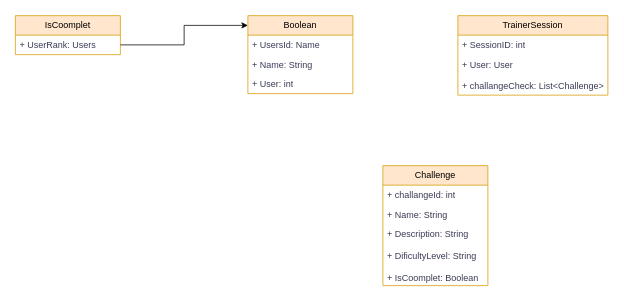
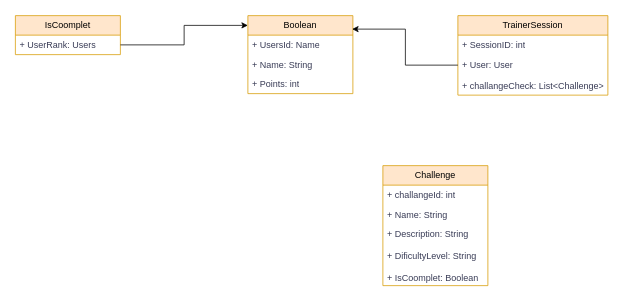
  <mxCell id="0" />
  <mxCell id="1" parent="0" />
  <mxCell id="2" value="Boolean" style="swimlane;fontStyle=0;childLayout=stackLayout;horizontal=1;startSize=26;fillColor=#ffe6cc;horizontalStack=0;resizeParent=1;resizeParentMax=0;resizeLast=0;collapsible=1;marginBottom=0;whiteSpace=wrap;html=1;labelBackgroundColor=none;strokeColor=#d79b00;" vertex="1" parent="1"><mxGeometry x="330" y="20" width="140" height="104" as="geometry" /></mxCell>
  <mxCell id="3" value="+ UsersId: Name" style="text;strokeColor=none;fillColor=none;align=left;verticalAlign=top;spacingLeft=4;spacingRight=4;overflow=hidden;rotatable=0;points=[[0,0.5],[1,0.5]];portConstraint=eastwest;whiteSpace=wrap;html=1;labelBackgroundColor=none;fontColor=#393C56;" vertex="1" parent="2"><mxGeometry y="26" width="140" height="26" as="geometry" /></mxCell>
  <mxCell id="4" value="+ Name: String" style="text;strokeColor=none;fillColor=none;align=left;verticalAlign=top;spacingLeft=4;spacingRight=4;overflow=hidden;rotatable=0;points=[[0,0.5],[1,0.5]];portConstraint=eastwest;whiteSpace=wrap;html=1;labelBackgroundColor=none;fontColor=#393C56;" vertex="1" parent="2"><mxGeometry y="52" width="140" height="26" as="geometry" /></mxCell>
- <mxCell id="5" value="+ User: int" style="text;strokeColor=none;fillColor=none;align=left;verticalAlign=top;spacingLeft=4;spacingRight=4;overflow=hidden;rotatable=0;points=[[0,0.5],[1,0.5]];portConstraint=eastwest;whiteSpace=wrap;html=1;labelBackgroundColor=none;fontColor=#393C56;" vertex="1" parent="2"><mxGeometry y="78" width="140" height="26" as="geometry" /></mxCell>
+ <mxCell id="5" value="+ Points: int" style="text;strokeColor=none;fillColor=none;align=left;verticalAlign=top;spacingLeft=4;spacingRight=4;overflow=hidden;rotatable=0;points=[[0,0.5],[1,0.5]];portConstraint=eastwest;whiteSpace=wrap;html=1;labelBackgroundColor=none;fontColor=#393C56;" vertex="1" parent="2"><mxGeometry y="78" width="140" height="26" as="geometry" /></mxCell>
  <mxCell id="6" value="IsCoomplet" style="swimlane;fontStyle=0;childLayout=stackLayout;horizontal=1;startSize=26;fillColor=#ffe6cc;horizontalStack=0;resizeParent=1;resizeParentMax=0;resizeLast=0;collapsible=1;marginBottom=0;whiteSpace=wrap;html=1;labelBackgroundColor=none;strokeColor=#d79b00;" vertex="1" parent="1"><mxGeometry x="20" y="20" width="140" height="52" as="geometry" /></mxCell>
  <mxCell id="7" value="+ UserRank: Users" style="text;strokeColor=none;fillColor=none;align=left;verticalAlign=top;spacingLeft=4;spacingRight=4;overflow=hidden;rotatable=0;points=[[0,0.5],[1,0.5]];portConstraint=eastwest;whiteSpace=wrap;html=1;labelBackgroundColor=none;fontColor=#393C56;" vertex="1" parent="6"><mxGeometry y="26" width="140" height="26" as="geometry" /></mxCell>
  <mxCell id="8" value="TrainerSession" style="swimlane;fontStyle=0;childLayout=stackLayout;horizontal=1;startSize=26;fillColor=#ffe6cc;horizontalStack=0;resizeParent=1;resizeParentMax=0;resizeLast=0;collapsible=1;marginBottom=0;whiteSpace=wrap;html=1;labelBackgroundColor=none;strokeColor=#d79b00;" vertex="1" parent="1"><mxGeometry x="610" y="20" width="200" height="106" as="geometry" /></mxCell>
  <mxCell id="9" value="+ SessionID: int" style="text;strokeColor=none;fillColor=none;align=left;verticalAlign=top;spacingLeft=4;spacingRight=4;overflow=hidden;rotatable=0;points=[[0,0.5],[1,0.5]];portConstraint=eastwest;whiteSpace=wrap;html=1;labelBackgroundColor=none;fontColor=#393C56;" vertex="1" parent="8"><mxGeometry y="26" width="200" height="26" as="geometry" /></mxCell>
  <mxCell id="10" value="+ User: User" style="text;strokeColor=none;fillColor=none;align=left;verticalAlign=top;spacingLeft=4;spacingRight=4;overflow=hidden;rotatable=0;points=[[0,0.5],[1,0.5]];portConstraint=eastwest;whiteSpace=wrap;html=1;labelBackgroundColor=none;fontColor=#393C56;" vertex="1" parent="8"><mxGeometry y="52" width="200" height="28" as="geometry" /></mxCell>
  <mxCell id="11" value="+ challangeCheck: List&amp;lt;Challenge&amp;gt;" style="text;strokeColor=none;fillColor=none;align=left;verticalAlign=top;spacingLeft=4;spacingRight=4;overflow=hidden;rotatable=0;points=[[0,0.5],[1,0.5]];portConstraint=eastwest;whiteSpace=wrap;html=1;labelBackgroundColor=none;fontColor=#393C56;" vertex="1" parent="8"><mxGeometry y="80" width="200" height="26" as="geometry" /></mxCell>
  <mxCell id="12" value="Challenge" style="swimlane;fontStyle=0;childLayout=stackLayout;horizontal=1;startSize=26;fillColor=#ffe6cc;horizontalStack=0;resizeParent=1;resizeParentMax=0;resizeLast=0;collapsible=1;marginBottom=0;whiteSpace=wrap;html=1;labelBackgroundColor=none;strokeColor=#d79b00;" vertex="1" parent="1"><mxGeometry x="510" y="220" width="140" height="160" as="geometry" /></mxCell>
  <mxCell id="13" value="+ challangeId: int" style="text;strokeColor=none;fillColor=none;align=left;verticalAlign=top;spacingLeft=4;spacingRight=4;overflow=hidden;rotatable=0;points=[[0,0.5],[1,0.5]];portConstraint=eastwest;whiteSpace=wrap;html=1;labelBackgroundColor=none;fontColor=#393C56;" vertex="1" parent="12"><mxGeometry y="26" width="140" height="26" as="geometry" /></mxCell>
  <mxCell id="14" value="+ Name: String" style="text;strokeColor=none;fillColor=none;align=left;verticalAlign=top;spacingLeft=4;spacingRight=4;overflow=hidden;rotatable=0;points=[[0,0.5],[1,0.5]];portConstraint=eastwest;whiteSpace=wrap;html=1;labelBackgroundColor=none;fontColor=#393C56;" vertex="1" parent="12"><mxGeometry y="52" width="140" height="26" as="geometry" /></mxCell>
  <mxCell id="15" value="+ Description: String&lt;div&gt;&lt;br&gt;&lt;/div&gt;&lt;div&gt;+ DificultyLevel: String&lt;br&gt;&lt;/div&gt;&lt;div&gt;&lt;br&gt;&lt;/div&gt;&lt;div&gt;+ IsCoomplet: Boolean&lt;br&gt;&lt;/div&gt;" style="text;strokeColor=none;fillColor=none;align=left;verticalAlign=top;spacingLeft=4;spacingRight=4;overflow=hidden;rotatable=0;points=[[0,0.5],[1,0.5]];portConstraint=eastwest;whiteSpace=wrap;html=1;labelBackgroundColor=none;fontColor=#393C56;" vertex="1" parent="12"><mxGeometry y="78" width="140" height="82" as="geometry" /></mxCell>
+ <mxCell id="16" style="edgeStyle=orthogonalEdgeStyle;rounded=0;orthogonalLoop=1;jettySize=auto;html=1;entryX=0.993;entryY=0.173;entryDx=0;entryDy=0;entryPerimeter=0;fontColor=#393C56;" edge="1" parent="1" source="10" target="2"><mxGeometry relative="1" as="geometry" /></mxCell>
  <mxCell id="17" style="edgeStyle=orthogonalEdgeStyle;rounded=0;orthogonalLoop=1;jettySize=auto;html=1;fontColor=#393C56;" edge="1" parent="1" source="7"><mxGeometry relative="1" as="geometry"><mxPoint x="330" y="33" as="targetPoint" /><Array as="points"><mxPoint x="245" y="59" /><mxPoint x="245" y="33" /></Array></mxGeometry></mxCell>
